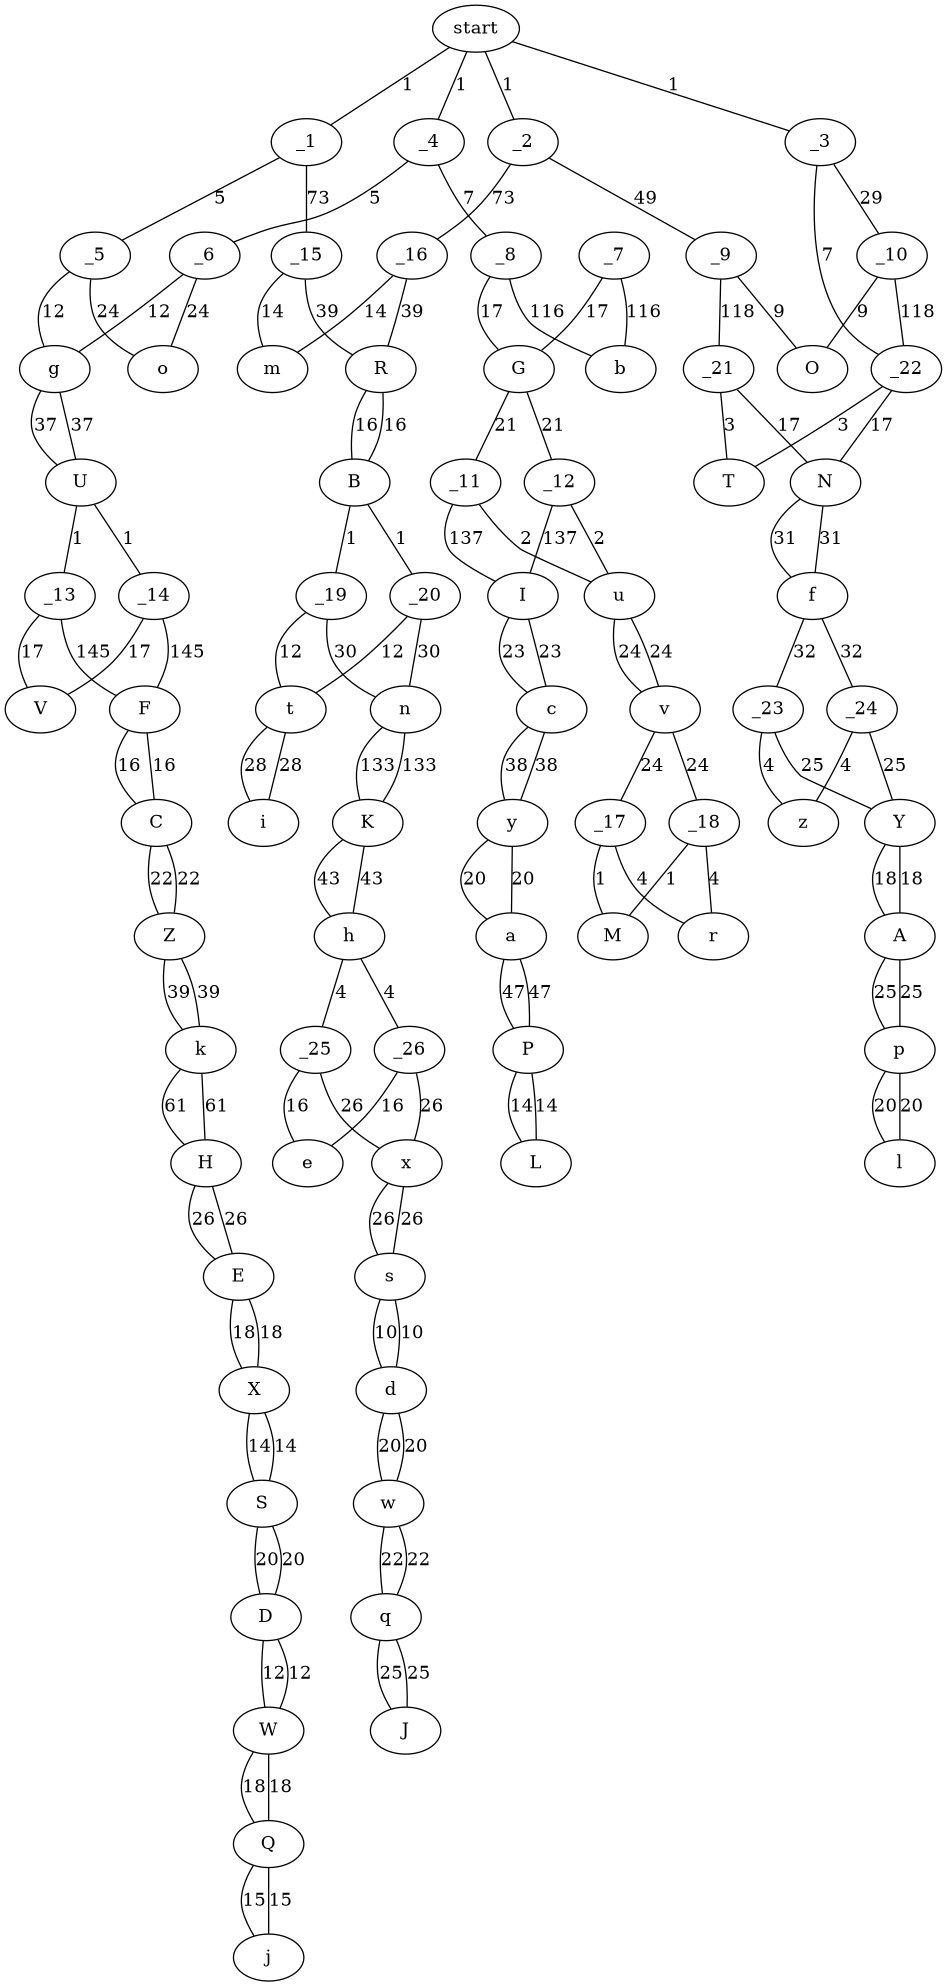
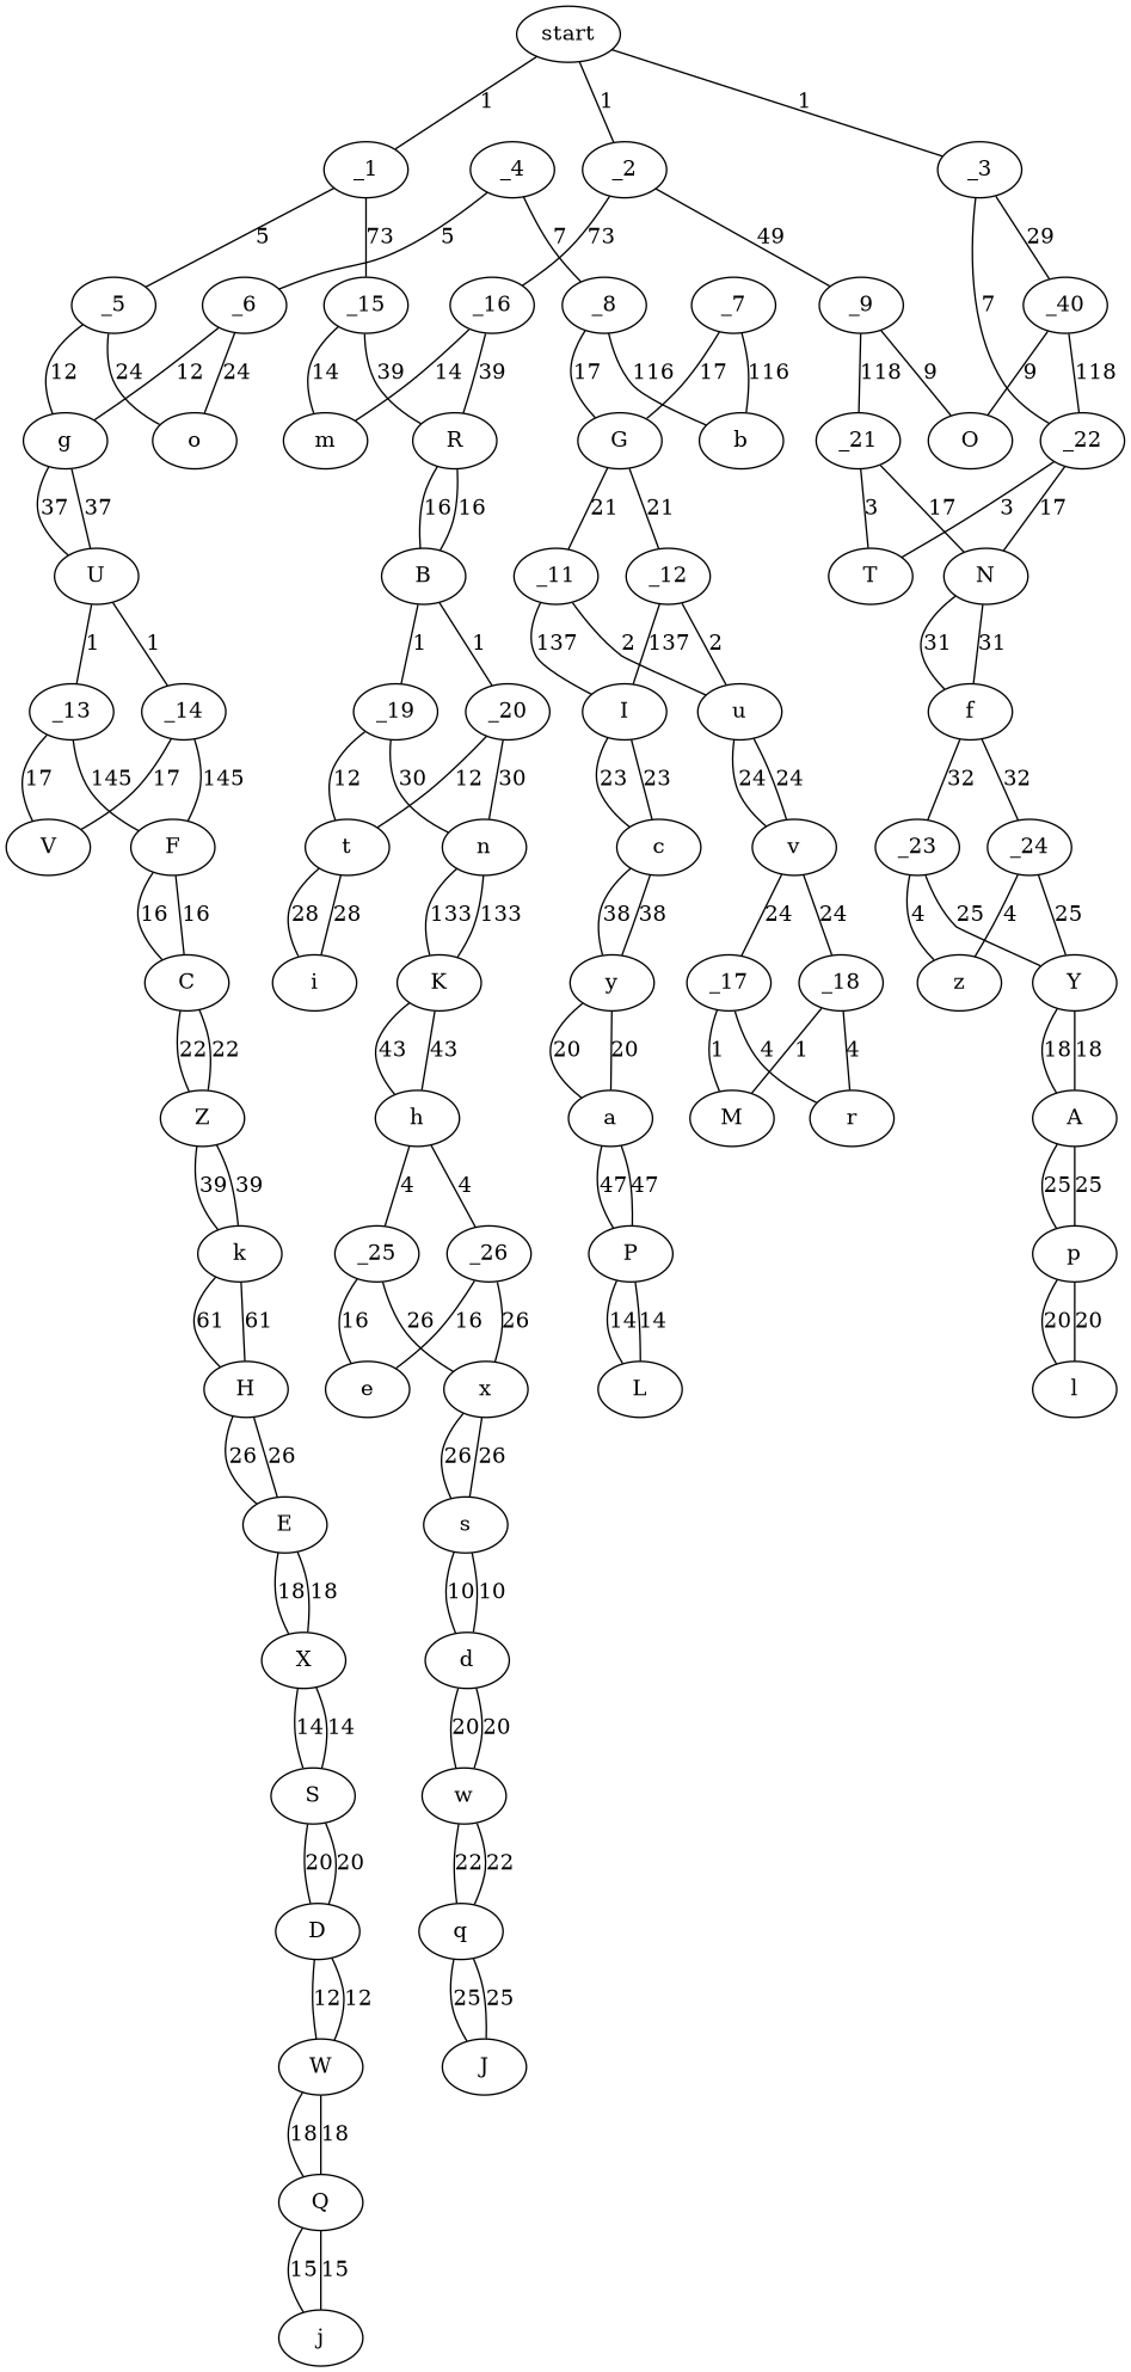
  graph {
    start
    _1
    _2
    _3
    _4
    _5
    _15
    _9
    _16
-   _10
+   _10 [label=_40]
    _22
    _6
    _8
    g
    o
    m
    R
    O
    _21
    _7
    G
    b
    U
    B
    T
    N
    _11
    _12
    _13
    _14
    u
    I
    V
    F
    v
    c
    f
    _17
    _18
    y
    M
    r
    C
    Z
    _19
    _20
    t
    n
    i
    K
    h
    _23
    _24
    _25
    _26
    z
    Y
    a
    A
    k
    P
    H
    p
    E
    L
    l
    X
    e
    x
    s
    S
    d
    D
    w
    W
    q
    Q
    J
    j
    start -- _1 [label=1]
    start -- _2 [label=1]
    start -- _3 [label=1]
-   start -- _4 [label=1]
    _1 -- _5 [label=5]
    _1 -- _15 [label=73]
    _2 -- _9 [label=49]
    _2 -- _16 [label=73]
    _3 -- _10 [label=29]
    _3 -- _22 [label=7]
    _4 -- _6 [label=5]
    _4 -- _8 [label=7]
    _5 -- g [label=12]
    _5 -- o [label=24]
    _15 -- m [label=14]
    _15 -- R [label=39]
    _9 -- O [label=9]
    _9 -- _21 [label=118]
    _16 -- m [label=14]
    _16 -- R [label=39]
    _10 -- _22 [label=118]
    _10 -- O [label=9]
    _22 -- T [label=3]
    _22 -- N [label=17]
    _6 -- g [label=12]
    _6 -- o [label=24]
    _8 -- G [label=17]
    _8 -- b [label=116]
    g -- U [label=37]
    g -- U [label=37]
    R -- B [label=16]
    R -- B [label=16]
    _21 -- T [label=3]
    _21 -- N [label=17]
    _7 -- G [label=17]
    _7 -- b [label=116]
    G -- _11 [label=21]
    G -- _12 [label=21]
    U -- _13 [label=1]
    U -- _14 [label=1]
    B -- _19 [label=1]
    B -- _20 [label=1]
    N -- f [label=31]
    N -- f [label=31]
    _11 -- u [label=2]
    _11 -- I [label=137]
    _12 -- u [label=2]
    _12 -- I [label=137]
    _13 -- V [label=17]
    _13 -- F [label=145]
    _14 -- V [label=17]
    _14 -- F [label=145]
    u -- v [label=24]
    u -- v [label=24]
    I -- c [label=23]
    I -- c [label=23]
    F -- C [label=16]
    F -- C [label=16]
    v -- _17 [label=24]
    v -- _18 [label=24]
    c -- y [label=38]
    c -- y [label=38]
    f -- _23 [label=32]
    f -- _24 [label=32]
    _17 -- M [label=1]
    _17 -- r [label=4]
    _18 -- M [label=1]
    _18 -- r [label=4]
    y -- a [label=20]
    y -- a [label=20]
    C -- Z [label=22]
    C -- Z [label=22]
    Z -- k [label=39]
    Z -- k [label=39]
    _19 -- t [label=12]
    _19 -- n [label=30]
    _20 -- t [label=12]
    _20 -- n [label=30]
    t -- i [label=28]
    t -- i [label=28]
    n -- K [label=133]
    n -- K [label=133]
    K -- h [label=43]
    K -- h [label=43]
    h -- _25 [label=4]
    h -- _26 [label=4]
    _23 -- z [label=4]
    _23 -- Y [label=25]
    _24 -- z [label=4]
    _24 -- Y [label=25]
    _25 -- e [label=16]
    _25 -- x [label=26]
    _26 -- e [label=16]
    _26 -- x [label=26]
    Y -- A [label=18]
    Y -- A [label=18]
    a -- P [label=47]
    a -- P [label=47]
    A -- p [label=25]
    A -- p [label=25]
    k -- H [label=61]
    k -- H [label=61]
    P -- L [label=14]
    P -- L [label=14]
    H -- E [label=26]
    H -- E [label=26]
    p -- l [label=20]
    p -- l [label=20]
    E -- X [label=18]
    E -- X [label=18]
    X -- S [label=14]
    X -- S [label=14]
    x -- s [label=26]
    x -- s [label=26]
    s -- d [label=10]
    s -- d [label=10]
    S -- D [label=20]
    S -- D [label=20]
    d -- w [label=20]
    d -- w [label=20]
    D -- W [label=12]
    D -- W [label=12]
    w -- q [label=22]
    w -- q [label=22]
    W -- Q [label=18]
    W -- Q [label=18]
    q -- J [label=25]
    q -- J [label=25]
    Q -- j [label=15]
    Q -- j [label=15]
  }
